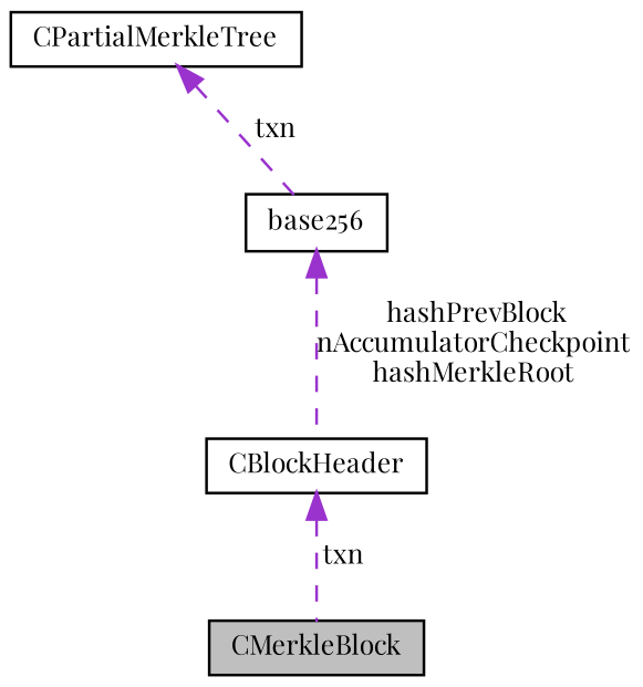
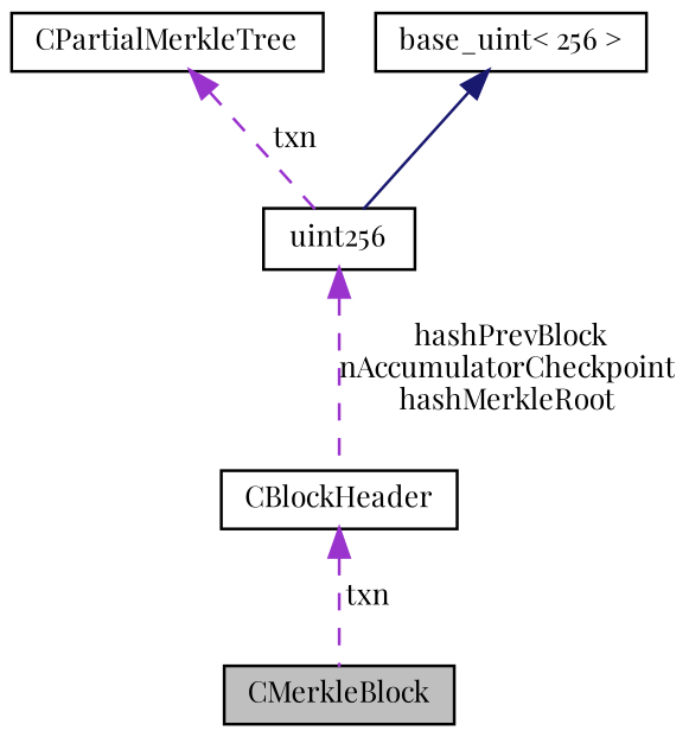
  digraph {
    fontname="Playfair Display"
    node [color=black fillcolor=white fontname="Playfair Display" fontsize=10 shape=record style=filled]
    edge [color=darkorchid3 dir=back fontname="Playfair Display" fontsize=10 labelfontname=Helvetica labelfontsize=10 style=dashed]
    n1 [fillcolor=grey75 fontcolor=black height=0.2 label=CMerkleBlock width=0.4]
    n2 [height=0.2 label=CPartialMerkleTree width=0.4]
-   n3 [height=0.2 label=base256 width=0.4]
+   n3 [height=0.2 label=uint256 width=0.4]
    n4 [height=0.2 label=CBlockHeader width=0.4]
+   n5 [height=0.2 label="base_uint\< 256 \>" width=0.4]
    n2 -> n3 [label=" txn"]
    n3 -> n4 [label=" hashPrevBlock\nnAccumulatorCheckpoint\nhashMerkleRoot"]
    n4 -> n1 [label=" txn"]
+   n5 -> n3 [color=midnightblue style=solid]
  }
